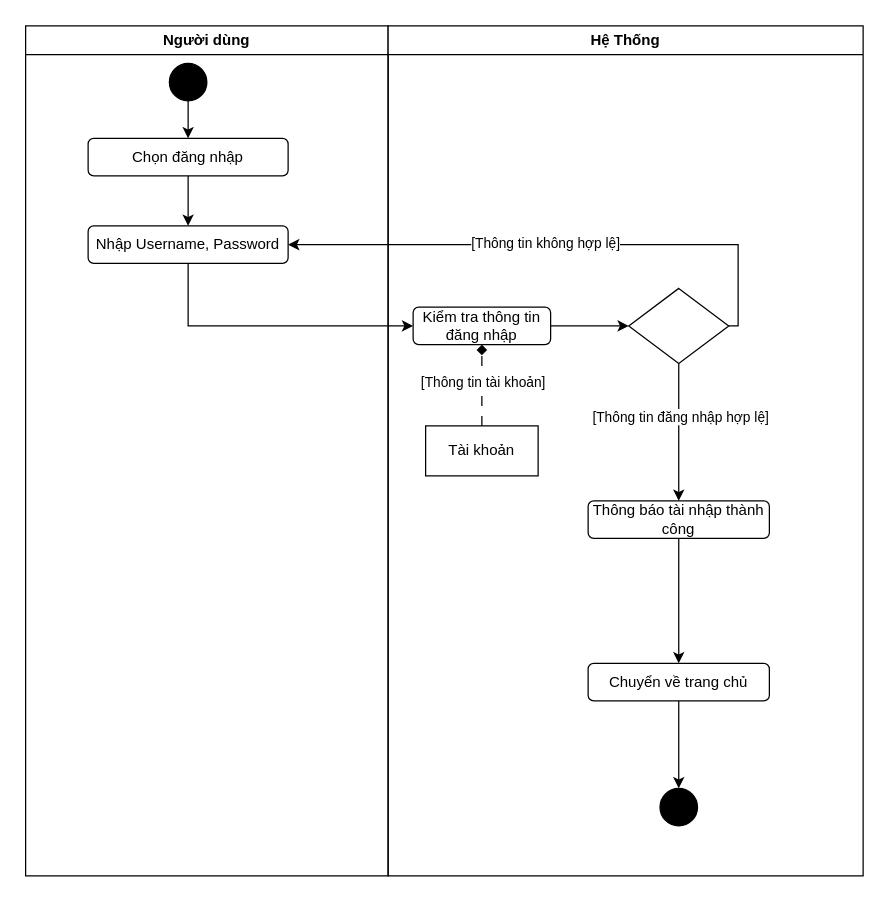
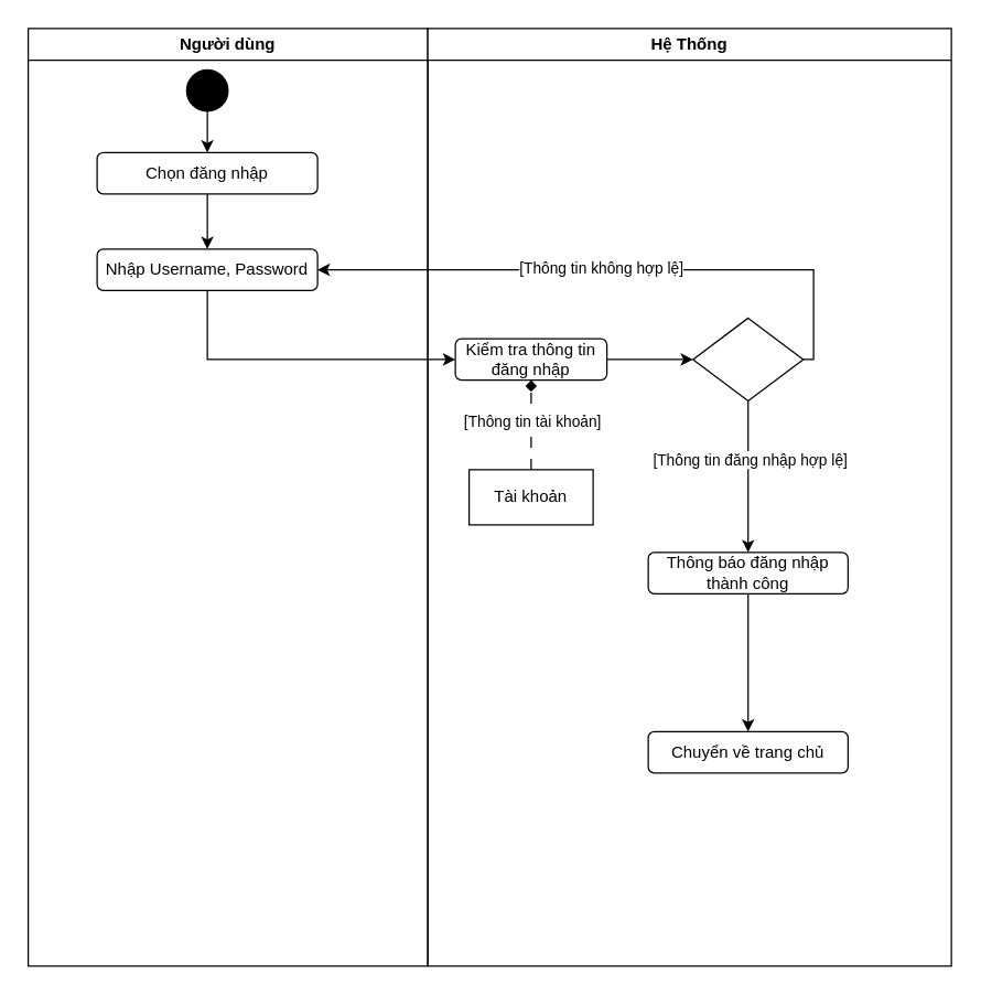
  <mxCell id="0" />
  <mxCell id="1" parent="0" />
  <mxCell id="2" value="Người dùng" style="swimlane;whiteSpace=wrap;html=1;" vertex="1" parent="1"><mxGeometry x="20" y="20" width="290" height="680" as="geometry" /></mxCell>
  <mxCell id="3" style="edgeStyle=orthogonalEdgeStyle;rounded=0;orthogonalLoop=1;jettySize=auto;html=1;entryX=0.5;entryY=0;entryDx=0;entryDy=0;" edge="1" parent="2" source="4" target="5"><mxGeometry relative="1" as="geometry" /></mxCell>
  <mxCell id="4" value="Chọn đăng nhập" style="rounded=1;whiteSpace=wrap;html=1;align=center;" vertex="1" parent="2"><mxGeometry x="50" y="90" width="160" height="30" as="geometry" /></mxCell>
  <mxCell id="5" value="Nhập Username, Password" style="rounded=1;whiteSpace=wrap;html=1;align=center;" vertex="1" parent="2"><mxGeometry x="50" y="160" width="160" height="30" as="geometry" /></mxCell>
  <mxCell id="6" style="edgeStyle=orthogonalEdgeStyle;rounded=0;orthogonalLoop=1;jettySize=auto;html=1;" edge="1" parent="2" source="7" target="4"><mxGeometry relative="1" as="geometry" /></mxCell>
  <mxCell id="7" value="" style="ellipse;whiteSpace=wrap;html=1;aspect=fixed;labelBorderColor=none;labelBackgroundColor=#000000;fillColor=#000000;" vertex="1" parent="2"><mxGeometry x="115" y="30" width="30" height="30" as="geometry" /></mxCell>
  <mxCell id="8" value="Hệ Thống" style="swimlane;whiteSpace=wrap;html=1;" vertex="1" parent="1"><mxGeometry x="310" y="20" width="380" height="680" as="geometry" /></mxCell>
  <mxCell id="9" style="edgeStyle=orthogonalEdgeStyle;rounded=0;orthogonalLoop=1;jettySize=auto;html=1;entryX=0;entryY=0.5;entryDx=0;entryDy=0;" edge="1" parent="8" source="10" target="11"><mxGeometry relative="1" as="geometry" /></mxCell>
  <mxCell id="10" value="Kiểm tra thông tin đăng nhập" style="rounded=1;whiteSpace=wrap;html=1;align=center;" vertex="1" parent="8"><mxGeometry x="20" y="225" width="110" height="30" as="geometry" /></mxCell>
  <mxCell id="11" value="" style="rhombus;whiteSpace=wrap;html=1;" vertex="1" parent="8"><mxGeometry x="192.5" y="210" width="80" height="60" as="geometry" /></mxCell>
- <mxCell id="12" value="Thông báo tài nhập thành công" style="rounded=1;whiteSpace=wrap;html=1;align=center;" vertex="1" parent="8"><mxGeometry x="160" y="380" width="145" height="30" as="geometry" /></mxCell>
+ <mxCell id="12" value="Thông báo đăng nhập thành công" style="rounded=1;whiteSpace=wrap;html=1;align=center;" vertex="1" parent="8"><mxGeometry x="160" y="380" width="145" height="30" as="geometry" /></mxCell>
  <mxCell id="13" style="edgeStyle=orthogonalEdgeStyle;rounded=0;orthogonalLoop=1;jettySize=auto;html=1;entryX=0.5;entryY=0;entryDx=0;entryDy=0;" edge="1" parent="8" source="11" target="12"><mxGeometry relative="1" as="geometry" /></mxCell>
  <mxCell id="14" value="[Thông tin đăng nhập hợp lệ]" style="edgeLabel;html=1;align=center;verticalAlign=middle;resizable=0;points=[];" vertex="1" connectable="0" parent="13"><mxGeometry x="-0.229" y="1" relative="1" as="geometry"><mxPoint as="offset" /></mxGeometry></mxCell>
  <mxCell id="15" style="edgeStyle=orthogonalEdgeStyle;rounded=0;orthogonalLoop=1;jettySize=auto;html=1;entryX=0.5;entryY=0;entryDx=0;entryDy=0;exitX=0.5;exitY=1;exitDx=0;exitDy=0;" edge="1" target="17" parent="8" source="12"><mxGeometry relative="1" as="geometry"><mxPoint x="233" y="400" as="sourcePoint" /></mxGeometry></mxCell>
- <mxCell id="16" value="" style="edgeStyle=orthogonalEdgeStyle;rounded=0;orthogonalLoop=1;jettySize=auto;html=1;" edge="1" parent="8" source="17" target="18"><mxGeometry relative="1" as="geometry" /></mxCell>
  <mxCell id="17" value="Chuyển về trang chủ" style="rounded=1;whiteSpace=wrap;html=1;align=center;" vertex="1" parent="8"><mxGeometry x="160" y="510" width="145" height="30" as="geometry" /></mxCell>
- <mxCell id="18" value="v" style="ellipse;whiteSpace=wrap;html=1;aspect=fixed;labelBorderColor=none;labelBackgroundColor=#000000;fillColor=#000000;" vertex="1" parent="8"><mxGeometry x="217.5" y="610" width="30" height="30" as="geometry" /></mxCell>
  <mxCell id="19" style="edgeStyle=orthogonalEdgeStyle;rounded=0;orthogonalLoop=1;jettySize=auto;html=1;entryX=0.5;entryY=1;entryDx=0;entryDy=0;dashed=1;dashPattern=8 8;endArrow=diamond;" edge="1" parent="8" source="21" target="10"><mxGeometry relative="1" as="geometry" /></mxCell>
  <mxCell id="20" value="[Thông tin tài khoản]" style="edgeLabel;html=1;align=center;verticalAlign=middle;resizable=0;points=[];" vertex="1" connectable="0" parent="19"><mxGeometry x="0.133" y="1" relative="1" as="geometry"><mxPoint x="1" y="1" as="offset" /></mxGeometry></mxCell>
  <mxCell id="21" value="Tài khoản" style="rounded=0;whiteSpace=wrap;html=1;" vertex="1" parent="8"><mxGeometry x="30" y="320" width="90" height="40" as="geometry" /></mxCell>
  <mxCell id="22" style="edgeStyle=orthogonalEdgeStyle;rounded=0;orthogonalLoop=1;jettySize=auto;html=1;entryX=1;entryY=0.5;entryDx=0;entryDy=0;" edge="1" parent="1" source="11" target="5"><mxGeometry relative="1" as="geometry"><Array as="points"><mxPoint x="590" y="195" /></Array></mxGeometry></mxCell>
  <mxCell id="23" value="[Thông tin không hợp lệ]" style="edgeLabel;html=1;align=center;verticalAlign=middle;resizable=0;points=[];" vertex="1" connectable="0" parent="22"><mxGeometry x="0.048" y="-2" relative="1" as="geometry"><mxPoint as="offset" /></mxGeometry></mxCell>
  <mxCell id="24" style="edgeStyle=orthogonalEdgeStyle;rounded=0;orthogonalLoop=1;jettySize=auto;html=1;entryX=0;entryY=0.5;entryDx=0;entryDy=0;" edge="1" parent="1" source="5" target="10"><mxGeometry relative="1" as="geometry"><Array as="points"><mxPoint x="150" y="260" /></Array></mxGeometry></mxCell>
